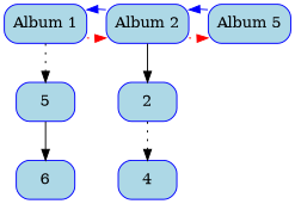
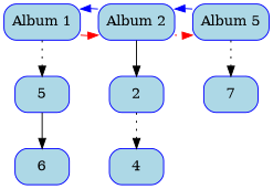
  digraph {
    node [color=blue fillcolor=lightblue shape=box style="rounded,filled"]
    edge [style=dotted]
    "Album 1"
    "Album 2"
    n3 [label="Album 5"]
    n4 [label=5]
    n5 [label=2]
+   n6 [label=7]
    n7 [label=6]
    n8 [label=4]
    subgraph sub_1 {
      rank=same
      "Album 1"
      "Album 2"
    }
    subgraph sub_2 {
      rank=same
      "Album 2"
      n3
    }
-   "Album 1" -> "Album 2" [color=red]
+   "Album 1" -> "Album 2" [color=red style=solid]
    "Album 1" -> n4
    "Album 2" -> "Album 1" [color=blue style=solid]
    "Album 2" -> n3 [color=red]
    "Album 2" -> n5 [style=solid]
    n3 -> "Album 2" [color=blue style=solid]
+   n3 -> n6
    n4 -> n7 [style=solid]
    n5 -> n8
  }
